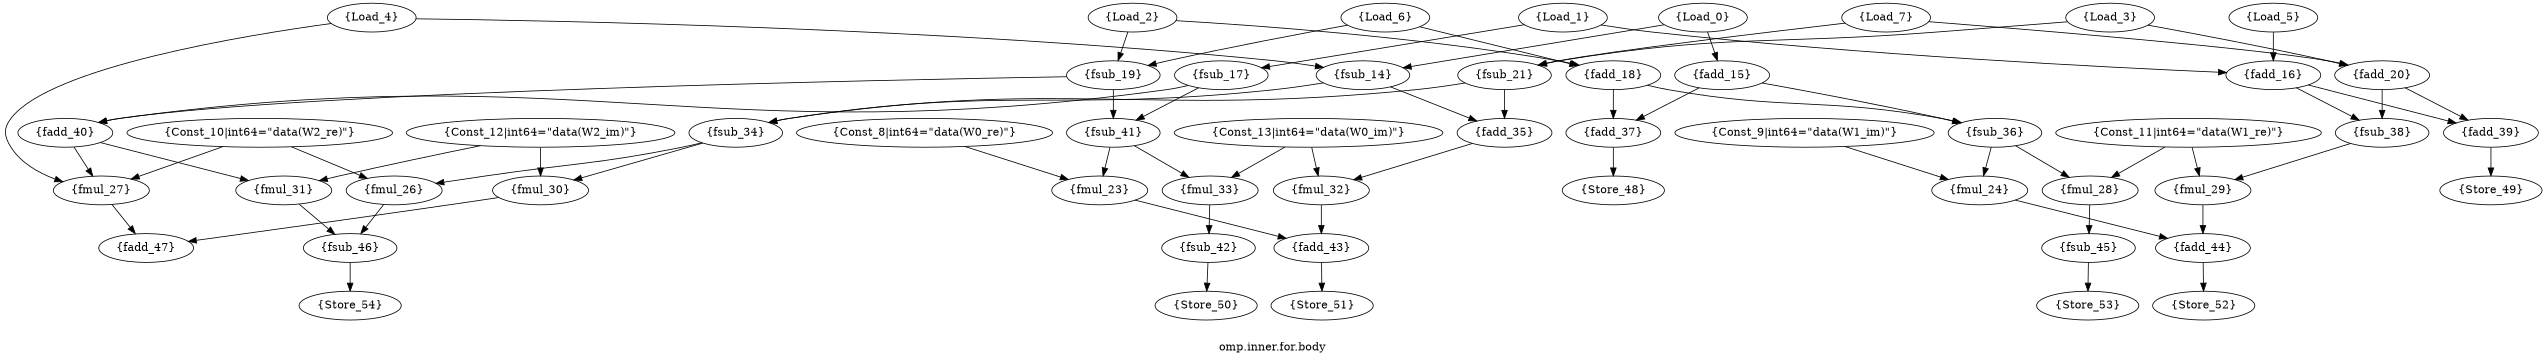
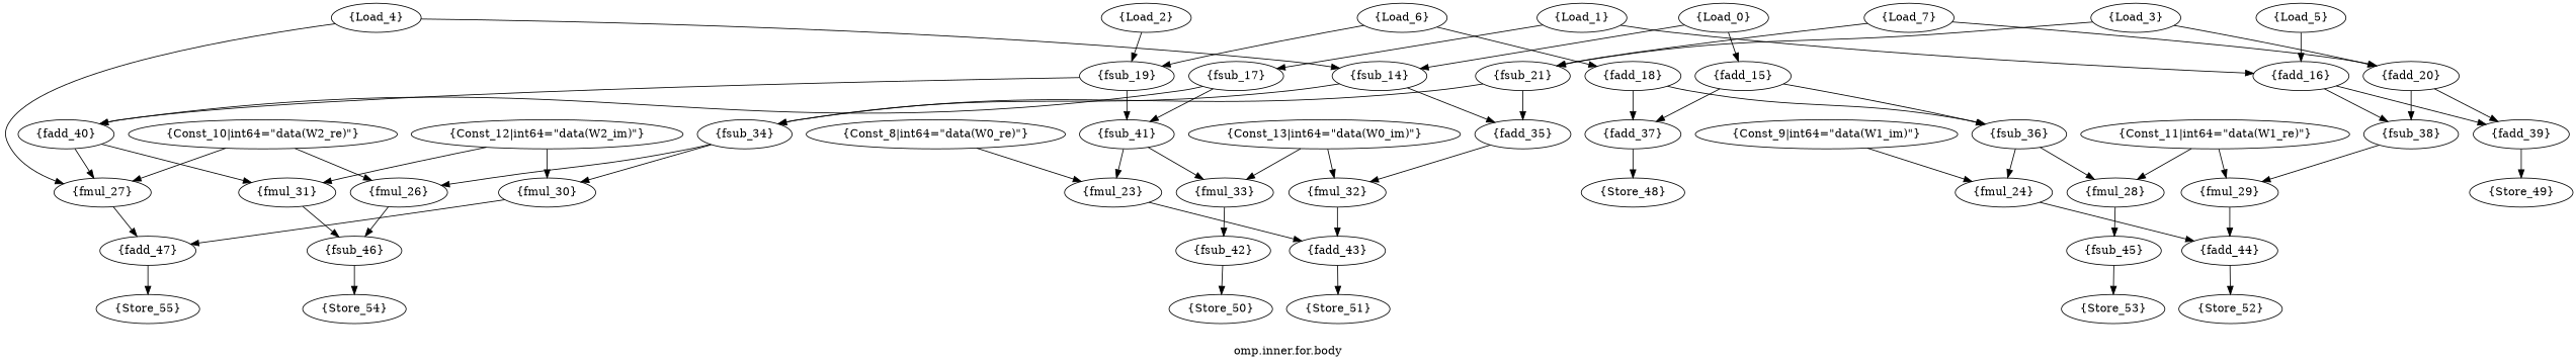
  strict digraph {
    label="omp.inner.for.body"
    node [opcode=FADD]
    edge [driver=outPinA load=inPinA]
    n1 [data=in_re label="{Load_0}" opcode=INPUT]
    n2 [label="{fsub_14}"]
    n3 [label="{fadd_15}"]
    n4 [label="{fsub_34}"]
    n5 [label="{fadd_35}"]
    n6 [label="{fsub_36}"]
    n7 [label="{fadd_37}"]
    n8 [data=in_im label="{Load_1}" opcode=INPUT]
    n9 [label="{fsub_17}"]
    n10 [label="{fadd_16}"]
    n11 [label="{fadd_40}"]
    n12 [label="{fsub_41}"]
    n13 [label="{fsub_38}"]
    n14 [label="{fadd_39}"]
    n15 [data=in_re label="{Load_2}" opcode=INPUT]
    n16 [label="{fsub_19}"]
    n17 [label="{fadd_18}"]
    n18 [data=in_im label="{Load_3}" opcode=INPUT]
    n19 [label="{fsub_21}"]
    n20 [label="{fadd_20}"]
    n21 [data=in_re label="{Load_4}" opcode=INPUT]
    n22 [label="{fmul_27}" opcode=FMUL]
    n23 [data=in_im label="{Load_5}" opcode=INPUT]
    n24 [data=in_re label="{Load_6}" opcode=INPUT]
    n25 [data=in_im label="{Load_7}" opcode=INPUT]
    n26 [label="{fmul_30}" opcode=FMUL]
    n27 [label="{fmul_26}" opcode=FMUL]
    n28 [label="{fmul_32}" opcode=FMUL]
    n29 [label="{fmul_24}" opcode=FMUL]
    n30 [label="{fmul_28}" opcode=FMUL]
    n31 [data=out_re label="{Store_48}" opcode=OUTPUT]
    n32 [label="{fmul_31}" opcode=FMUL]
    n33 [label="{fmul_23}" opcode=FMUL]
    n34 [label="{fmul_33}" opcode=FMUL]
    n35 [label="{fmul_29}" opcode=FMUL]
    n36 [data=out_im label="{Store_49}" opcode=OUTPUT]
    n37 [label="{fadd_47}"]
    n38 [label="{fsub_46}"]
    n39 [label="{fadd_43}"]
    n40 [label="{fadd_44}"]
    n41 [label="{fsub_45}"]
    n42 [label="{fsub_42}"]
+   n43 [data=out_im label="{Store_55}" opcode=OUTPUT]
    n44 [data=out_re label="{Store_54}" opcode=OUTPUT]
    n45 [data=out_im label="{Store_51}" opcode=OUTPUT]
    n46 [data=out_re label="{Store_50}" opcode=OUTPUT]
    n47 [data=out_im label="{Store_52}" opcode=OUTPUT]
    n48 [data=out_re label="{Store_53}" opcode=OUTPUT]
    n49 [constVal=1 int64=1 label="{Const_8|int64=\"data(W0_re)\"}" opcode=CONST]
    n50 [constVal=1 int64=0 label="{Const_9|int64=\"data(W1_im)\"}" opcode=CONST]
    n51 [constVal=1 int64=1 label="{Const_10|int64=\"data(W2_re)\"}" opcode=CONST]
    n52 [constVal=1 int64=1 label="{Const_11|int64=\"data(W1_re)\"}" opcode=CONST]
    n53 [constVal=1 int64=0 label="{Const_12|int64=\"data(W2_im)\"}" opcode=CONST]
    n54 [constVal=1 int64=0 label="{Const_13|int64=\"data(W0_im)\"}" opcode=CONST]
    n1 -> n2 [load=inPinB]
    n1 -> n3 [load=inPinB]
    n2 -> n4 [load=inPinB]
    n2 -> n5 [load=inPinB]
    n3 -> n6 [load=inPinB]
    n3 -> n7 [load=inPinB]
    n4 -> n26 [load=inPinB]
    n4 -> n27 [load=inPinB]
    n5 -> n28 [load=inPinB]
    n6 -> n29 [load=inPinB]
    n6 -> n30 [load=inPinB]
    n7 -> n31
    n8 -> n9 [load=inPinB]
    n8 -> n10 [load=inPinB]
    n9 -> n11 [load=inPinB]
    n9 -> n12 [load=inPinB]
    n10 -> n13 [load=inPinB]
    n10 -> n14 [load=inPinB]
    n11 -> n22 [load=inPinB]
    n11 -> n32 [load=inPinB]
    n12 -> n33 [load=inPinB]
    n12 -> n34 [load=inPinB]
    n13 -> n35 [load=inPinB]
    n14 -> n36
    n15 -> n16 [load=inPinB]
-   n15 -> n17 [load=inPinB]
    n16 -> n11
    n16 -> n12
    n17 -> n6
    n17 -> n7
    n18 -> n19 [load=inPinB]
    n18 -> n20 [load=inPinB]
    n19 -> n4
    n19 -> n5
    n20 -> n13
    n20 -> n14
    n21 -> n2
    n21 -> n22
    n22 -> n37
    n23 -> n10
    n24 -> n16
    n24 -> n17
    n25 -> n19
    n25 -> n20
    n26 -> n37 [load=inPinB]
    n27 -> n38 [load=inPinB]
    n28 -> n39 [load=inPinB]
    n29 -> n40 [load=inPinB]
    n30 -> n41 [load=inPinB]
    n32 -> n38
    n33 -> n39
    n34 -> n42
    n35 -> n40
+   n37 -> n43
    n38 -> n44
    n39 -> n45
    n40 -> n47
    n41 -> n48
    n42 -> n46
    n49 -> n33
    n50 -> n29
    n51 -> n22
    n51 -> n27
    n52 -> n30
    n52 -> n35
    n53 -> n26
    n53 -> n32
    n54 -> n28
    n54 -> n34
  }
